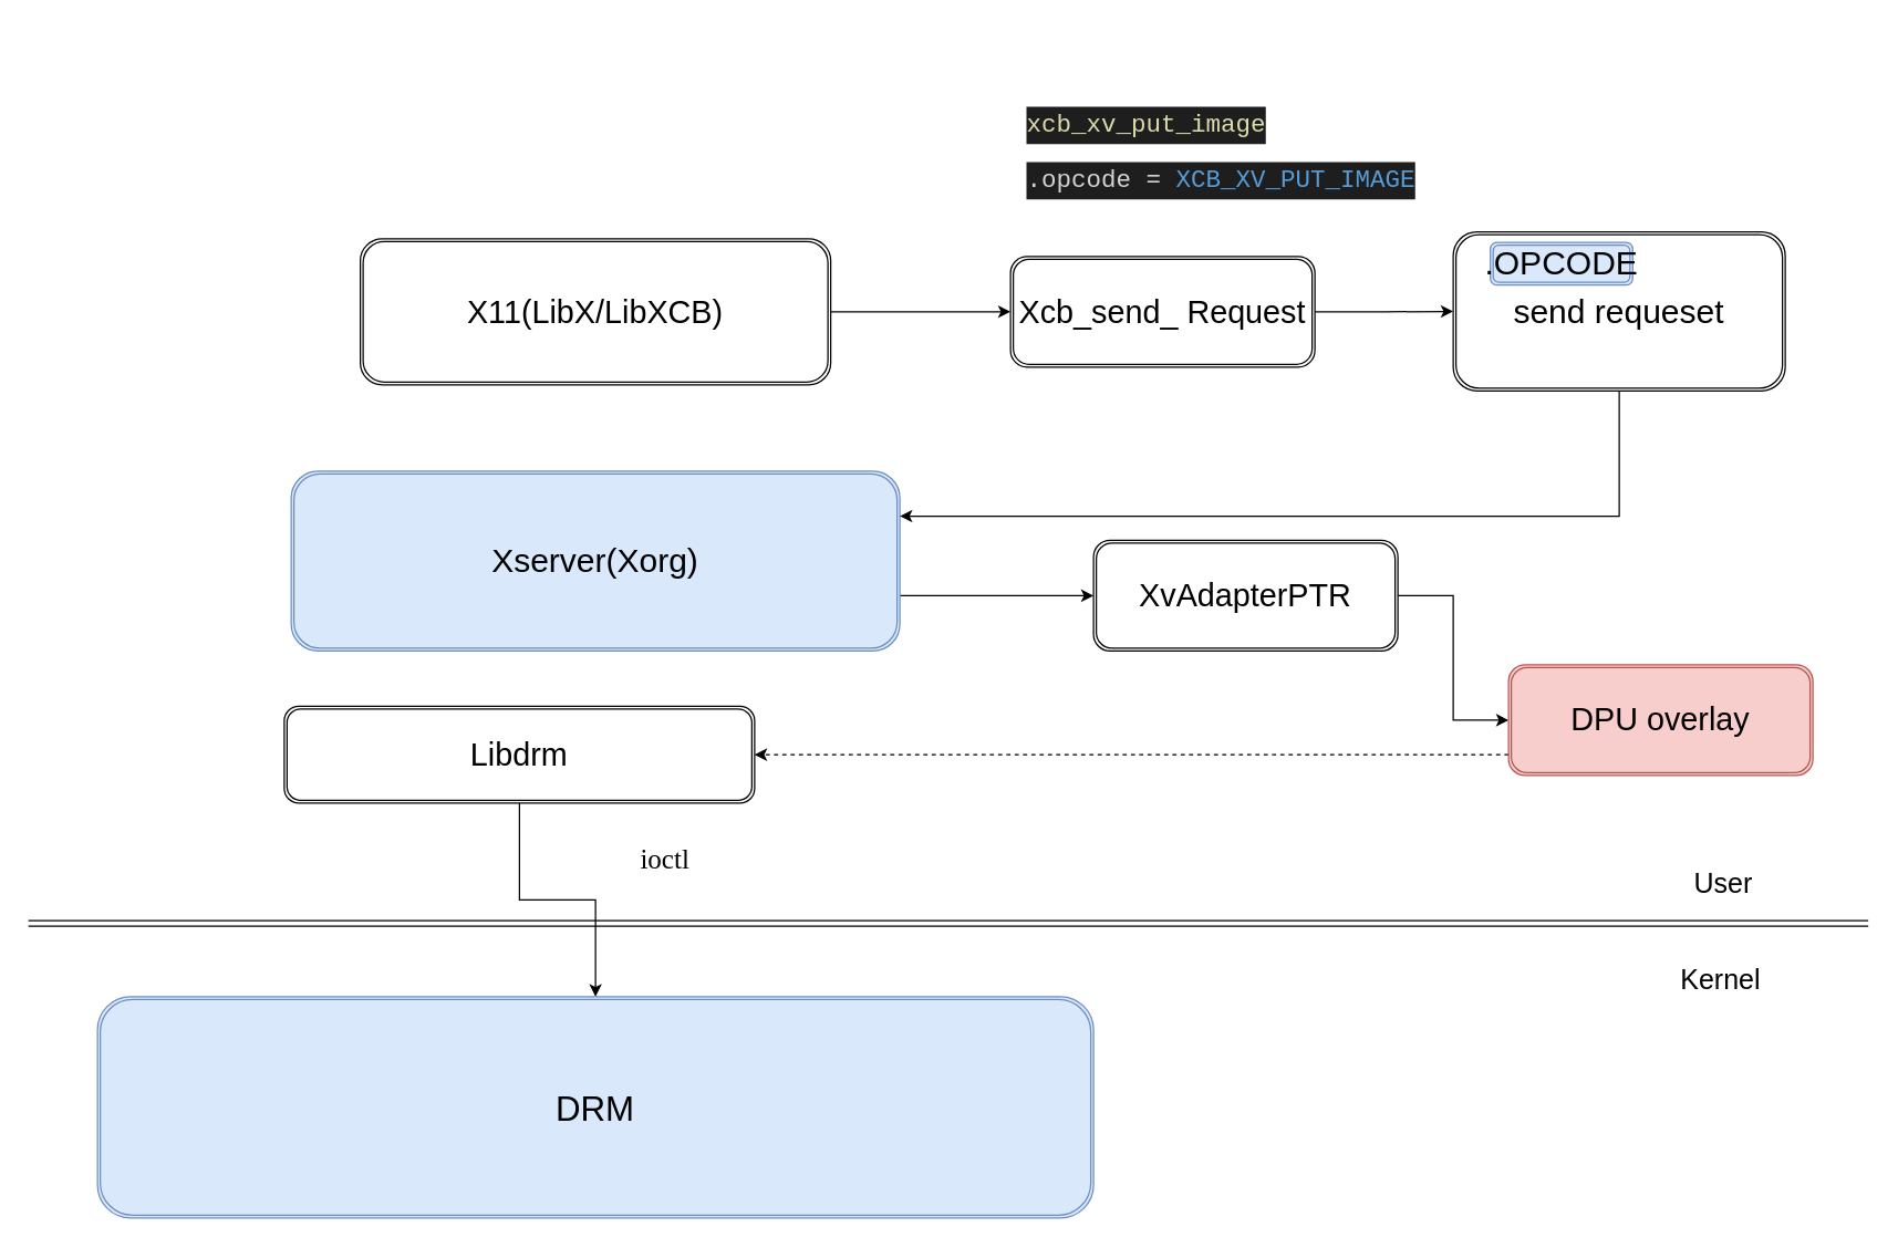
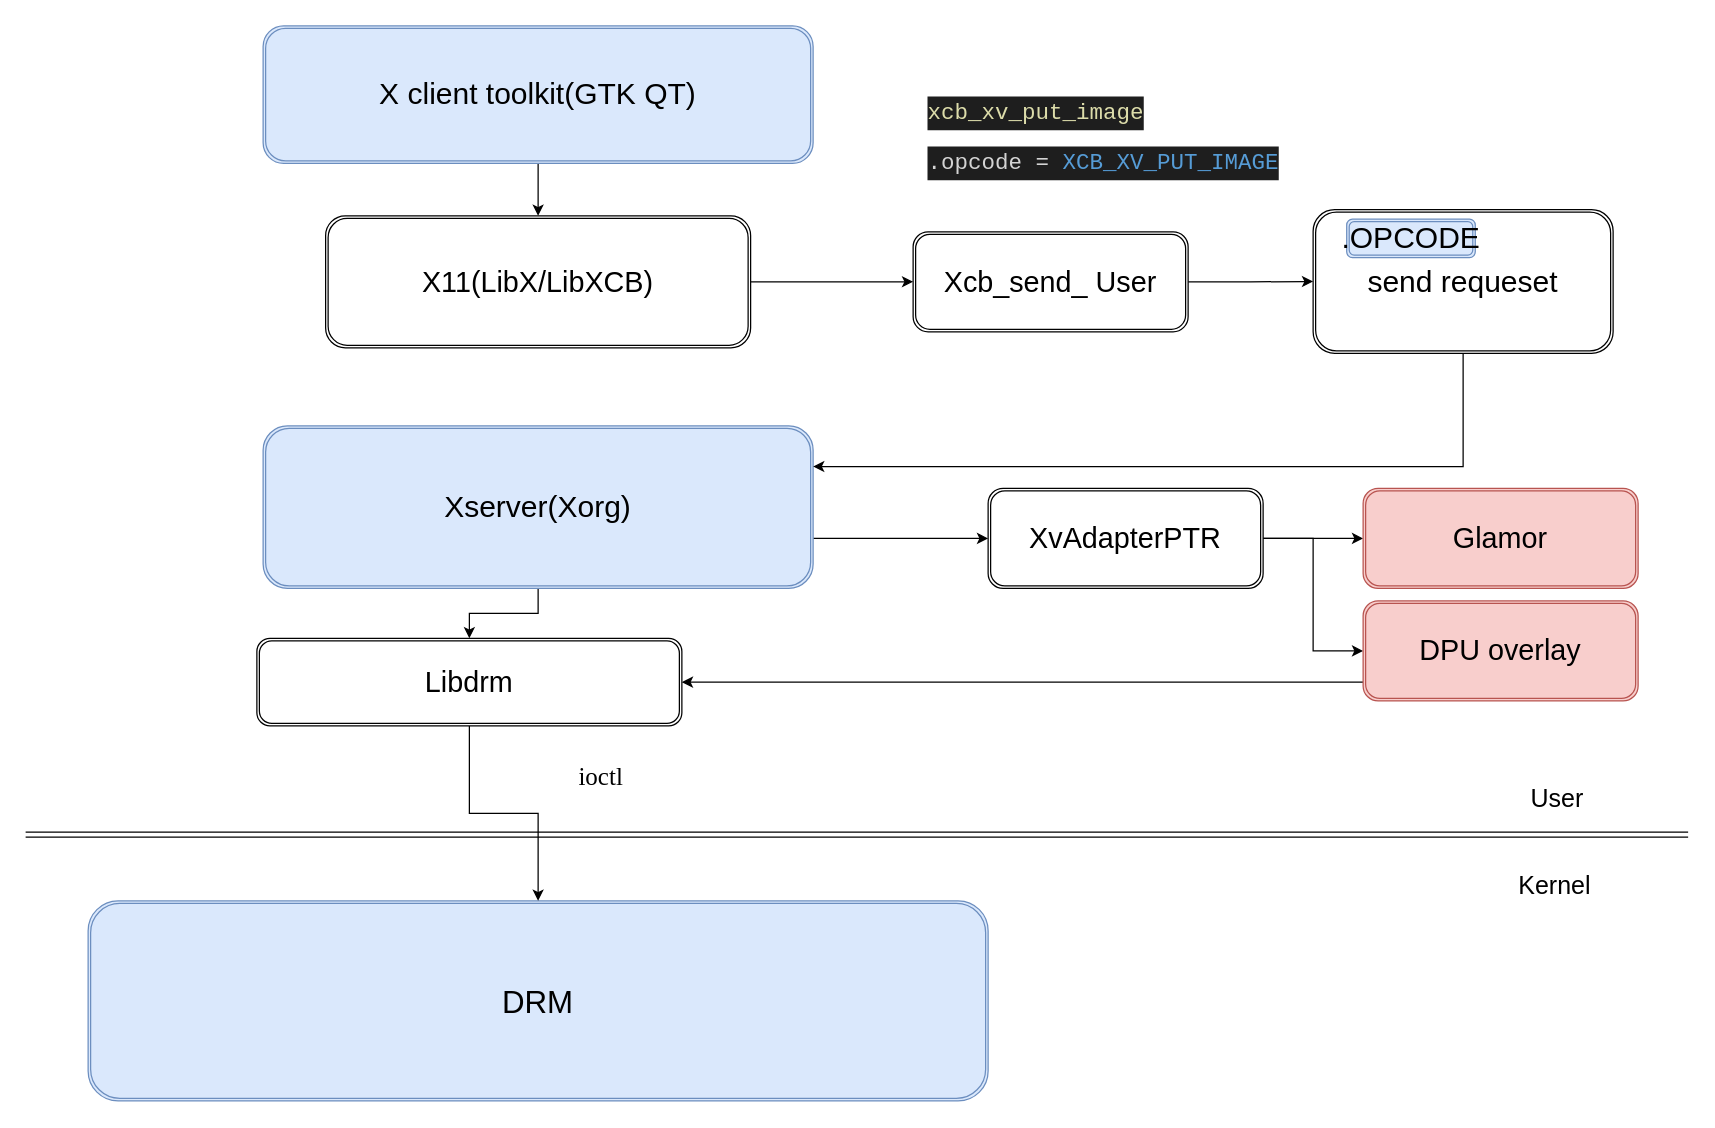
  <mxCell id="0" />
  <mxCell id="1" parent="0" />
+ <mxCell id="2" style="edgeStyle=orthogonalEdgeStyle;rounded=0;orthogonalLoop=1;jettySize=auto;html=1;entryX=0.5;entryY=0;entryDx=0;entryDy=0;" parent="1" source="3" target="8" edge="1"><mxGeometry relative="1" as="geometry" /></mxCell>
+ <mxCell id="3" value="X client toolkit(GTK QT)" style="shape=ext;double=1;rounded=1;whiteSpace=wrap;html=1;fillColor=#dae8fc;strokeColor=#6c8ebf;fontSize=24;" parent="1" vertex="1"><mxGeometry x="210" y="20" width="440" height="110" as="geometry" /></mxCell>
+ <mxCell id="4" value="" style="edgeStyle=orthogonalEdgeStyle;rounded=0;orthogonalLoop=1;jettySize=auto;html=1;" parent="1" source="6" target="20" edge="1"><mxGeometry relative="1" as="geometry" /></mxCell>
  <mxCell id="5" style="edgeStyle=orthogonalEdgeStyle;rounded=0;orthogonalLoop=1;jettySize=auto;html=1;" parent="1" source="6" target="25" edge="1"><mxGeometry relative="1" as="geometry"><Array as="points"><mxPoint x="680" y="430" /><mxPoint x="680" y="430" /></Array></mxGeometry></mxCell>
  <mxCell id="6" value="Xserver(Xorg)" style="shape=ext;double=1;rounded=1;whiteSpace=wrap;html=1;fillColor=#dae8fc;strokeColor=#6c8ebf;fontSize=24;" parent="1" vertex="1"><mxGeometry x="210" y="340" width="440" height="130" as="geometry" /></mxCell>
  <mxCell id="7" style="edgeStyle=orthogonalEdgeStyle;rounded=0;orthogonalLoop=1;jettySize=auto;html=1;entryX=0;entryY=0.5;entryDx=0;entryDy=0;" parent="1" source="8" target="22" edge="1"><mxGeometry relative="1" as="geometry"><mxPoint x="690" y="224.75" as="targetPoint" /></mxGeometry></mxCell>
  <mxCell id="8" value="&lt;font style=&quot;font-size: 23px;&quot;&gt;X11(LibX/LibXCB)&lt;/font&gt;" style="shape=ext;double=1;rounded=1;whiteSpace=wrap;html=1;" parent="1" vertex="1"><mxGeometry x="260" y="172" width="340" height="105.5" as="geometry" /></mxCell>
  <mxCell id="9" value="" style="group" parent="1" vertex="1" connectable="0"><mxGeometry x="1070" y="167" width="240" height="115" as="geometry" /></mxCell>
  <mxCell id="10" value="&lt;font style=&quot;font-size: 24px;&quot;&gt;send requeset&lt;/font&gt;" style="shape=ext;double=1;rounded=1;whiteSpace=wrap;html=1;" parent="9" vertex="1"><mxGeometry x="-20" width="240" height="115.0" as="geometry" /></mxCell>
  <mxCell id="11" value=".OPCODE" style="shape=ext;double=1;rounded=1;whiteSpace=wrap;html=1;fillColor=#dae8fc;strokeColor=#6c8ebf;fontSize=24;" parent="9" vertex="1"><mxGeometry x="6.857" y="7.667" width="102.857" height="30.667" as="geometry" /></mxCell>
  <mxCell id="12" value="&lt;div style=&quot;color: rgb(212, 212, 212); background-color: rgb(30, 30, 30); font-family: Menlo, Monaco, &amp;quot;Courier New&amp;quot;, monospace; font-weight: normal; font-size: 18px; line-height: 27px;&quot;&gt;&lt;div&gt;&lt;span style=&quot;color: #dcdcaa;&quot;&gt;xcb_xv_put_image&lt;/span&gt;&lt;/div&gt;&lt;/div&gt;" style="text;whiteSpace=wrap;html=1;" parent="1" vertex="1"><mxGeometry x="740" y="70" width="210" height="50" as="geometry" /></mxCell>
  <mxCell id="13" value="&lt;font style=&quot;font-size: 25px;&quot;&gt;DRM&lt;/font&gt;" style="shape=ext;double=1;rounded=1;whiteSpace=wrap;html=1;fillColor=#dae8fc;strokeColor=#6c8ebf;" parent="1" vertex="1"><mxGeometry x="70" y="720" width="720" height="160" as="geometry" /></mxCell>
  <mxCell id="14" value="" style="group" parent="1" vertex="1" connectable="0"><mxGeometry x="20" y="617" width="1330" height="110" as="geometry" /></mxCell>
  <mxCell id="15" value="" style="shape=link;html=1;rounded=0;" parent="14" edge="1"><mxGeometry width="100" relative="1" as="geometry"><mxPoint y="50" as="sourcePoint" /><mxPoint x="1330" y="50" as="targetPoint" /></mxGeometry></mxCell>
  <mxCell id="16" value="&lt;font style=&quot;font-size: 20px;&quot;&gt;Kernel&lt;/font&gt;" style="text;html=1;align=center;verticalAlign=middle;resizable=0;points=[];autosize=1;strokeColor=none;fillColor=none;" parent="14" vertex="1"><mxGeometry x="1183" y="70" width="80" height="40" as="geometry" /></mxCell>
  <mxCell id="17" value="&lt;span style=&quot;font-size: 20px;&quot;&gt;User&lt;/span&gt;" style="text;html=1;align=center;verticalAlign=middle;resizable=0;points=[];autosize=1;strokeColor=none;fillColor=none;" parent="14" vertex="1"><mxGeometry x="1190" width="70" height="40" as="geometry" /></mxCell>
  <mxCell id="18" value="&lt;font style=&quot;font-size: 20px;&quot; face=&quot;Verdana&quot;&gt;ioctl&lt;/font&gt;" style="text;html=1;align=center;verticalAlign=middle;resizable=0;points=[];autosize=1;strokeColor=none;fillColor=none;" parent="14" vertex="1"><mxGeometry x="430" y="-17" width="60" height="40" as="geometry" /></mxCell>
  <mxCell id="19" style="edgeStyle=orthogonalEdgeStyle;rounded=0;orthogonalLoop=1;jettySize=auto;html=1;" parent="1" source="20" target="13" edge="1"><mxGeometry relative="1" as="geometry" /></mxCell>
  <mxCell id="20" value="&lt;font style=&quot;font-size: 23px;&quot;&gt;Libdrm&lt;/font&gt;" style="shape=ext;double=1;rounded=1;whiteSpace=wrap;html=1;" parent="1" vertex="1"><mxGeometry x="205" y="510" width="340" height="70" as="geometry" /></mxCell>
  <mxCell id="21" style="edgeStyle=orthogonalEdgeStyle;rounded=0;orthogonalLoop=1;jettySize=auto;html=1;entryX=0;entryY=0.5;entryDx=0;entryDy=0;" parent="1" source="22" target="10" edge="1"><mxGeometry relative="1" as="geometry" /></mxCell>
- <mxCell id="22" value="&lt;font style=&quot;font-size: 23px;&quot;&gt;Xcb_send_ Request&lt;br&gt;&lt;/font&gt;" style="shape=ext;double=1;rounded=1;whiteSpace=wrap;html=1;" parent="1" vertex="1"><mxGeometry x="730" y="184.75" width="220" height="80" as="geometry" /></mxCell>
+ <mxCell id="22" value="&lt;font style=&quot;font-size: 23px;&quot;&gt;Xcb_send_ User&lt;br&gt;&lt;/font&gt;" style="shape=ext;double=1;rounded=1;whiteSpace=wrap;html=1;" parent="1" vertex="1"><mxGeometry x="730" y="184.75" width="220" height="80" as="geometry" /></mxCell>
+ <mxCell id="23" style="edgeStyle=orthogonalEdgeStyle;rounded=0;orthogonalLoop=1;jettySize=auto;html=1;entryX=0;entryY=0.5;entryDx=0;entryDy=0;" parent="1" source="25" target="27" edge="1"><mxGeometry relative="1" as="geometry" /></mxCell>
  <mxCell id="24" style="edgeStyle=orthogonalEdgeStyle;rounded=0;orthogonalLoop=1;jettySize=auto;html=1;entryX=0;entryY=0.5;entryDx=0;entryDy=0;" parent="1" source="25" target="29" edge="1"><mxGeometry relative="1" as="geometry" /></mxCell>
  <mxCell id="25" value="&lt;font style=&quot;font-size: 23px;&quot;&gt;XvAdapterPTR&lt;br&gt;&lt;/font&gt;" style="shape=ext;double=1;rounded=1;whiteSpace=wrap;html=1;" parent="1" vertex="1"><mxGeometry x="790" y="390" width="220" height="80" as="geometry" /></mxCell>
  <mxCell id="26" value="&lt;div style=&quot;color: rgb(212, 212, 212); background-color: rgb(30, 30, 30); font-family: Menlo, Monaco, &amp;quot;Courier New&amp;quot;, monospace; font-weight: normal; font-size: 18px; line-height: 27px;&quot;&gt;&lt;div&gt;&lt;span style=&quot;color: #d4d4d4;&quot;&gt;.opcode = &lt;/span&gt;&lt;span style=&quot;color: #569cd6;&quot;&gt;XCB_XV_PUT_IMAGE&lt;/span&gt;&lt;/div&gt;&lt;/div&gt;" style="text;whiteSpace=wrap;html=1;" parent="1" vertex="1"><mxGeometry x="740" y="110" width="330" height="50" as="geometry" /></mxCell>
- <mxCell id="28" style="edgeStyle=orthogonalEdgeStyle;rounded=0;orthogonalLoop=1;jettySize=auto;html=1;entryX=1;entryY=0.5;entryDx=0;entryDy=0;dashed=1;" parent="1" source="29" target="20" edge="1"><mxGeometry relative="1" as="geometry"><Array as="points"><mxPoint x="960" y="545" /><mxPoint x="960" y="545" /></Array></mxGeometry></mxCell>
+ <mxCell id="27" value="&lt;font style=&quot;font-size: 23px;&quot;&gt;Glamor&lt;br&gt;&lt;/font&gt;" style="shape=ext;double=1;rounded=1;whiteSpace=wrap;html=1;fillColor=#f8cecc;strokeColor=#b85450;" parent="1" vertex="1"><mxGeometry x="1090" y="390" width="220" height="80" as="geometry" /></mxCell>
+ <mxCell id="28" style="edgeStyle=orthogonalEdgeStyle;rounded=0;orthogonalLoop=1;jettySize=auto;html=1;entryX=1;entryY=0.5;entryDx=0;entryDy=0;" parent="1" source="29" target="20" edge="1"><mxGeometry relative="1" as="geometry"><Array as="points"><mxPoint x="960" y="545" /><mxPoint x="960" y="545" /></Array></mxGeometry></mxCell>
  <mxCell id="29" value="&lt;font style=&quot;font-size: 23px;&quot;&gt;DPU overlay&lt;br&gt;&lt;/font&gt;" style="shape=ext;double=1;rounded=1;whiteSpace=wrap;html=1;fillColor=#f8cecc;strokeColor=#b85450;" parent="1" vertex="1"><mxGeometry x="1090" y="480" width="220" height="80" as="geometry" /></mxCell>
  <mxCell id="30" style="edgeStyle=orthogonalEdgeStyle;rounded=0;orthogonalLoop=1;jettySize=auto;html=1;entryX=1;entryY=0.25;entryDx=0;entryDy=0;" parent="1" source="10" target="6" edge="1"><mxGeometry relative="1" as="geometry"><Array as="points"><mxPoint x="1170" y="373" /></Array></mxGeometry></mxCell>
